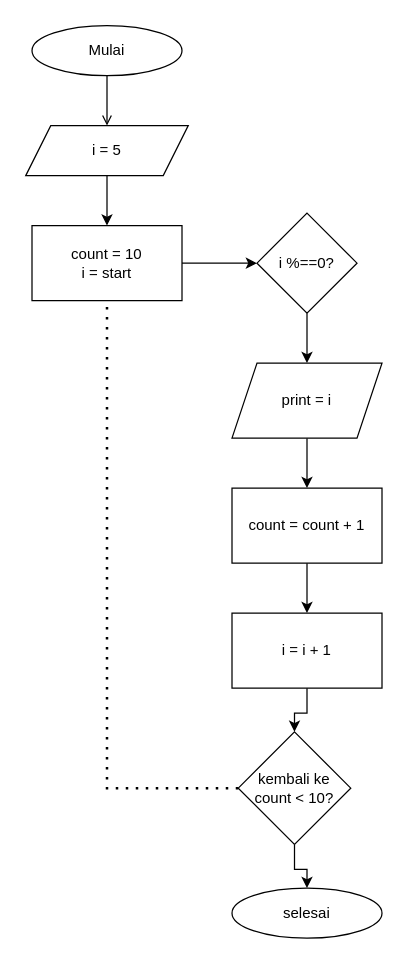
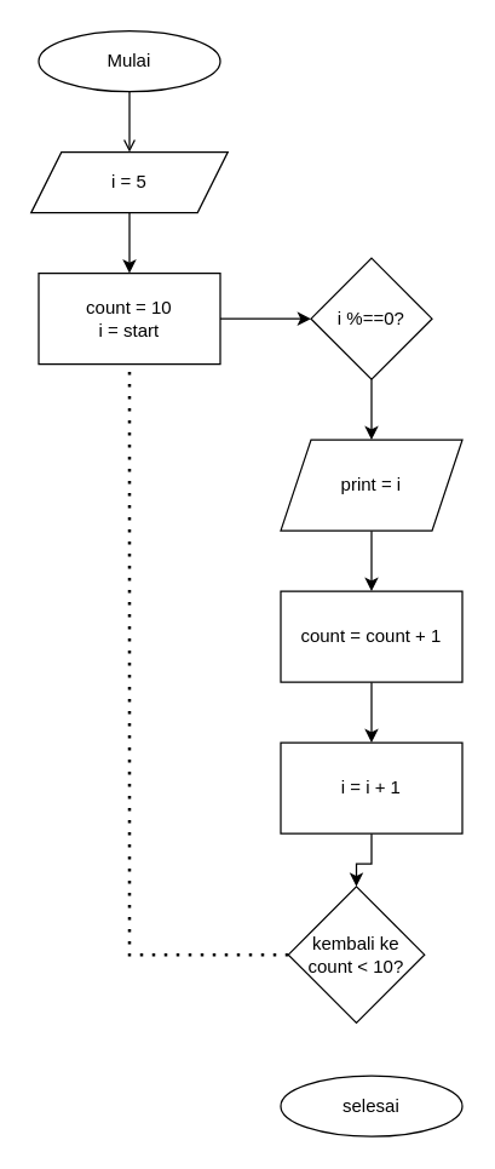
  <mxCell id="0" />
  <mxCell id="1" parent="0" />
  <mxCell id="2" value="" style="edgeStyle=orthogonalEdgeStyle;rounded=0;orthogonalLoop=1;jettySize=auto;html=1;endArrow=open;" edge="1" parent="1" source="3" target="5"><mxGeometry relative="1" as="geometry" /></mxCell>
  <mxCell id="3" value="Mulai" style="ellipse;whiteSpace=wrap;html=1;" parent="1" vertex="1"><mxGeometry x="25" y="20" width="120" height="40" as="geometry" /></mxCell>
  <mxCell id="4" value="" style="edgeStyle=orthogonalEdgeStyle;rounded=0;orthogonalLoop=1;jettySize=auto;html=1;" edge="1" parent="1" source="5" target="7"><mxGeometry relative="1" as="geometry" /></mxCell>
  <mxCell id="5" value="i = 5" style="shape=parallelogram;perimeter=parallelogramPerimeter;whiteSpace=wrap;html=1;fixedSize=1;" parent="1" vertex="1"><mxGeometry x="20" y="100" width="130" height="40" as="geometry" /></mxCell>
  <mxCell id="6" value="" style="edgeStyle=orthogonalEdgeStyle;rounded=0;orthogonalLoop=1;jettySize=auto;html=1;" edge="1" parent="1" source="7" target="9"><mxGeometry relative="1" as="geometry" /></mxCell>
  <mxCell id="7" value="count = 10&lt;div&gt;i = start&lt;/div&gt;" style="rounded=0;whiteSpace=wrap;html=1;" parent="1" vertex="1"><mxGeometry x="25" y="180" width="120" height="60" as="geometry" /></mxCell>
  <mxCell id="8" value="" style="edgeStyle=orthogonalEdgeStyle;rounded=0;orthogonalLoop=1;jettySize=auto;html=1;" edge="1" parent="1" source="9" target="11"><mxGeometry relative="1" as="geometry" /></mxCell>
  <mxCell id="9" value="i %==0?" style="rhombus;whiteSpace=wrap;html=1;" vertex="1" parent="1"><mxGeometry x="205" y="170" width="80" height="80" as="geometry" /></mxCell>
  <mxCell id="10" value="" style="edgeStyle=orthogonalEdgeStyle;rounded=0;orthogonalLoop=1;jettySize=auto;html=1;" edge="1" parent="1" source="11" target="13"><mxGeometry relative="1" as="geometry" /></mxCell>
  <mxCell id="11" value="print = i" style="shape=parallelogram;perimeter=parallelogramPerimeter;whiteSpace=wrap;html=1;fixedSize=1;" vertex="1" parent="1"><mxGeometry x="185" y="290" width="120" height="60" as="geometry" /></mxCell>
  <mxCell id="12" value="" style="edgeStyle=orthogonalEdgeStyle;rounded=0;orthogonalLoop=1;jettySize=auto;html=1;" edge="1" parent="1" source="13" target="15"><mxGeometry relative="1" as="geometry" /></mxCell>
  <mxCell id="13" value="count = count + 1" style="rounded=0;whiteSpace=wrap;html=1;" vertex="1" parent="1"><mxGeometry x="185" y="390" width="120" height="60" as="geometry" /></mxCell>
  <mxCell id="14" value="" style="edgeStyle=orthogonalEdgeStyle;rounded=0;orthogonalLoop=1;jettySize=auto;html=1;" edge="1" parent="1" source="15" target="17"><mxGeometry relative="1" as="geometry" /></mxCell>
  <mxCell id="15" value="i = i + 1" style="rounded=0;whiteSpace=wrap;html=1;" vertex="1" parent="1"><mxGeometry x="185" y="490" width="120" height="60" as="geometry" /></mxCell>
- <mxCell id="16" value="" style="edgeStyle=orthogonalEdgeStyle;rounded=0;orthogonalLoop=1;jettySize=auto;html=1;" edge="1" parent="1" source="17" target="19"><mxGeometry relative="1" as="geometry" /></mxCell>
  <mxCell id="17" value="kembali ke count &amp;lt; 10?" style="rhombus;whiteSpace=wrap;html=1;" vertex="1" parent="1"><mxGeometry x="190" y="585" width="90" height="90" as="geometry" /></mxCell>
  <mxCell id="18" value="" style="endArrow=none;dashed=1;html=1;dashPattern=1 3;strokeWidth=2;rounded=0;exitX=0;exitY=0.5;exitDx=0;exitDy=0;" edge="1" parent="1" source="17"><mxGeometry width="50" height="50" relative="1" as="geometry"><mxPoint x="35" y="290" as="sourcePoint" /><mxPoint x="85" y="240" as="targetPoint" /><Array as="points"><mxPoint x="85" y="630" /></Array></mxGeometry></mxCell>
  <mxCell id="19" value="selesai" style="ellipse;whiteSpace=wrap;html=1;" vertex="1" parent="1"><mxGeometry x="185" y="710" width="120" height="40" as="geometry" /></mxCell>
